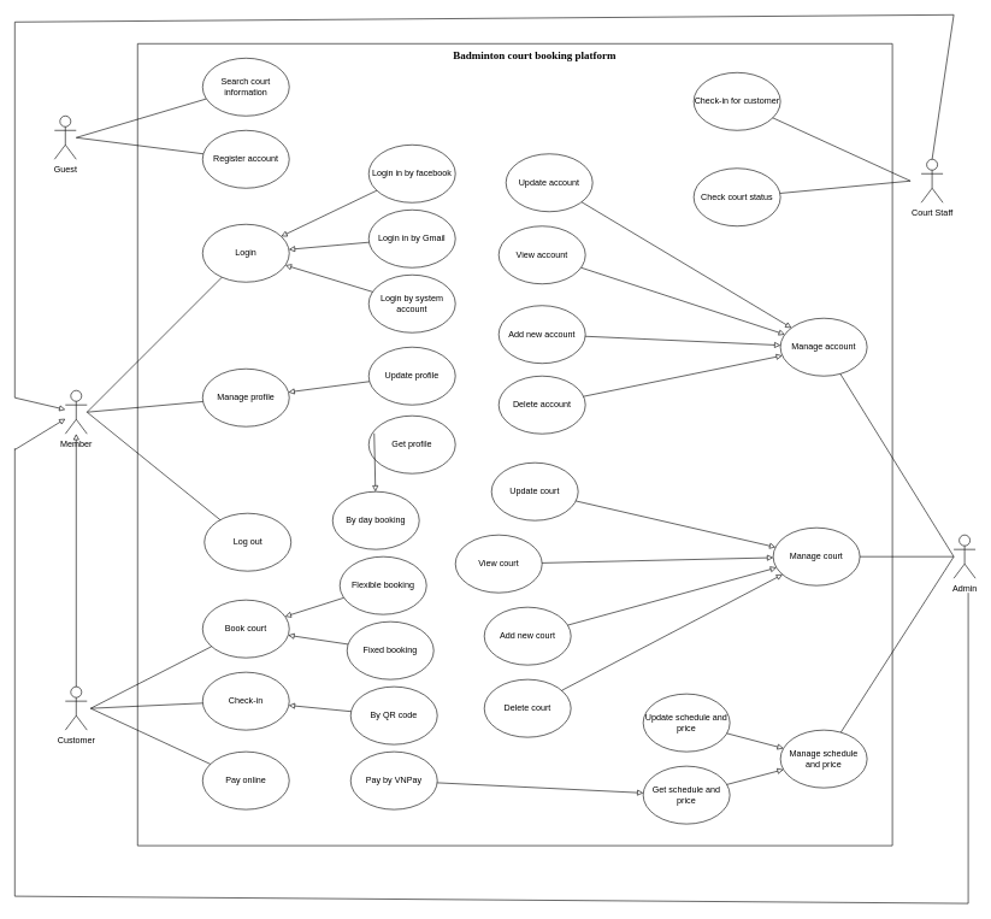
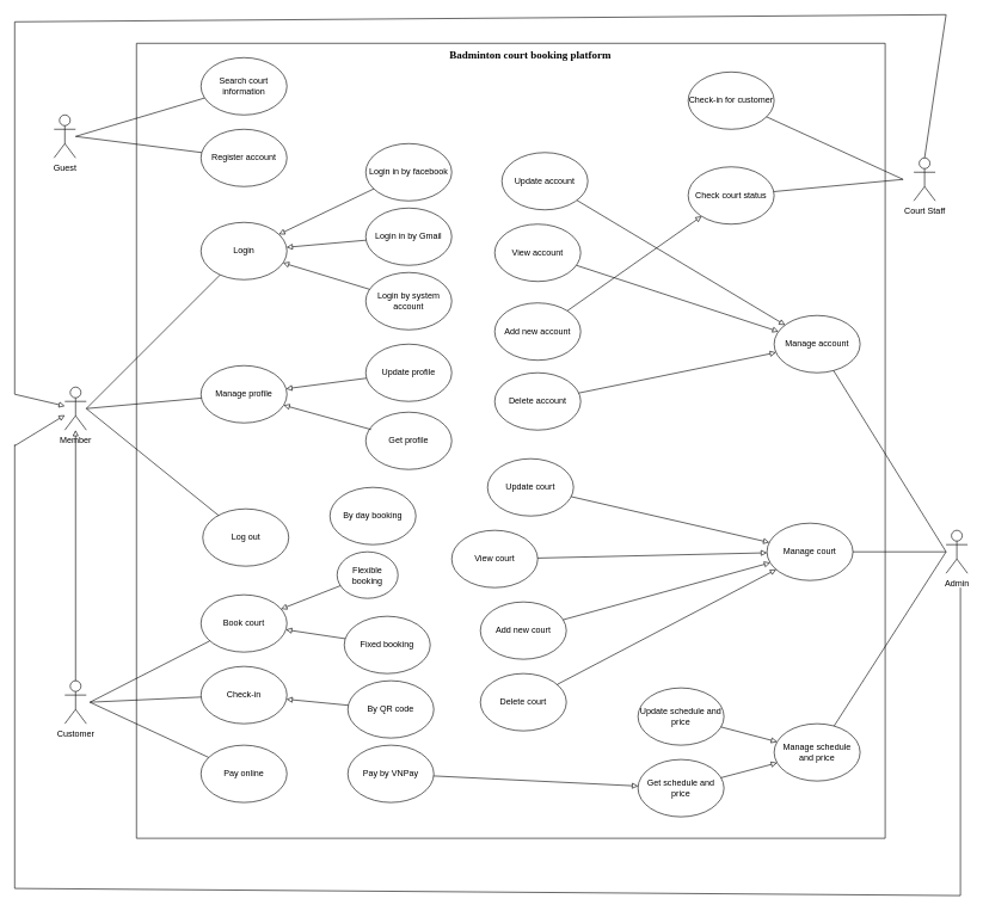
  <mxCell id="0" />
  <mxCell id="1" parent="0" />
  <mxCell id="2" value="" style="swimlane;startSize=0;" parent="1" vertex="1"><mxGeometry x="190" y="60" width="1045" height="1110" as="geometry"><mxRectangle x="165" y="70" width="50" height="40" as="alternateBounds" /></mxGeometry></mxCell>
  <mxCell id="3" value="&lt;div&gt;&lt;span style=&quot;background-color: rgb(255, 255, 255);&quot;&gt;&lt;font face=&quot;Times New Roman&quot;&gt;&lt;span style=&quot;font-size: 15px; white-space-collapse: preserve;&quot;&gt;&lt;b&gt;Badminton court booking platform&lt;/b&gt;&lt;/span&gt;&lt;/font&gt;&lt;br&gt;&lt;/span&gt;&lt;/div&gt;" style="text;html=1;align=center;verticalAlign=middle;whiteSpace=wrap;rounded=0;" parent="2" vertex="1"><mxGeometry x="370" y="-20" width="360" height="70" as="geometry" /></mxCell>
  <mxCell id="4" value="Book court" style="ellipse;whiteSpace=wrap;html=1;" parent="2" vertex="1"><mxGeometry x="90" y="770" width="120" height="80" as="geometry" /></mxCell>
  <mxCell id="5" value="Check-in" style="ellipse;whiteSpace=wrap;html=1;" parent="2" vertex="1"><mxGeometry x="90" y="870" width="120" height="80" as="geometry" /></mxCell>
  <mxCell id="6" value="Pay online" style="ellipse;whiteSpace=wrap;html=1;" parent="2" vertex="1"><mxGeometry x="90" y="980" width="120" height="80" as="geometry" /></mxCell>
  <mxCell id="7" value="" style="endArrow=none;html=1;rounded=0;" parent="2" target="4" edge="1"><mxGeometry width="50" height="50" relative="1" as="geometry"><mxPoint x="-65" y="920" as="sourcePoint" /><mxPoint x="-15" y="870" as="targetPoint" /></mxGeometry></mxCell>
  <mxCell id="8" value="" style="endArrow=none;html=1;rounded=0;" parent="2" target="5" edge="1"><mxGeometry width="50" height="50" relative="1" as="geometry"><mxPoint x="-65" y="920" as="sourcePoint" /><mxPoint x="-15" y="870" as="targetPoint" /></mxGeometry></mxCell>
  <mxCell id="9" value="" style="endArrow=none;html=1;rounded=0;" parent="2" target="6" edge="1"><mxGeometry width="50" height="50" relative="1" as="geometry"><mxPoint x="-65" y="920" as="sourcePoint" /><mxPoint x="-15" y="870" as="targetPoint" /></mxGeometry></mxCell>
  <mxCell id="10" value="Search court information" style="ellipse;whiteSpace=wrap;html=1;" parent="2" vertex="1"><mxGeometry x="90" y="20" width="120" height="80" as="geometry" /></mxCell>
  <mxCell id="11" value="Register account" style="ellipse;whiteSpace=wrap;html=1;" parent="2" vertex="1"><mxGeometry x="90" y="120" width="120" height="80" as="geometry" /></mxCell>
  <mxCell id="12" value="Guest" style="shape=umlActor;verticalLabelPosition=bottom;verticalAlign=top;html=1;outlineConnect=0;" parent="2" vertex="1"><mxGeometry x="-115" y="100" width="30" height="60" as="geometry" /></mxCell>
  <mxCell id="13" value="" style="endArrow=none;html=1;rounded=0;" parent="2" target="10" edge="1"><mxGeometry width="50" height="50" relative="1" as="geometry"><mxPoint x="-85" y="130" as="sourcePoint" /><mxPoint x="-35" y="80" as="targetPoint" /></mxGeometry></mxCell>
  <mxCell id="14" value="" style="endArrow=none;html=1;rounded=0;" parent="2" target="11" edge="1"><mxGeometry width="50" height="50" relative="1" as="geometry"><mxPoint x="-85" y="130" as="sourcePoint" /><mxPoint x="-35" y="80" as="targetPoint" /></mxGeometry></mxCell>
  <mxCell id="15" value="&lt;div style=&quot;text-align: start;&quot;&gt;Manage account&lt;/div&gt;" style="ellipse;whiteSpace=wrap;html=1;" parent="2" vertex="1"><mxGeometry x="890" y="380" width="120" height="80" as="geometry" /></mxCell>
  <mxCell id="16" value="Manage court" style="ellipse;whiteSpace=wrap;html=1;" parent="2" vertex="1"><mxGeometry x="880" y="670" width="120" height="80" as="geometry" /></mxCell>
  <mxCell id="17" value="Manage schedule and price" style="ellipse;whiteSpace=wrap;html=1;" parent="2" vertex="1"><mxGeometry x="890" y="950" width="120" height="80" as="geometry" /></mxCell>
  <mxCell id="18" value="Admin&lt;div&gt;&lt;br&gt;&lt;/div&gt;" style="shape=umlActor;verticalLabelPosition=bottom;verticalAlign=top;html=1;outlineConnect=0;" parent="2" vertex="1"><mxGeometry x="1130" y="680" width="30" height="60" as="geometry" /></mxCell>
  <mxCell id="19" value="" style="endArrow=none;html=1;rounded=0;" parent="2" target="15" edge="1"><mxGeometry width="50" height="50" relative="1" as="geometry"><mxPoint x="1130" y="710" as="sourcePoint" /><mxPoint x="1180" y="660" as="targetPoint" /></mxGeometry></mxCell>
  <mxCell id="20" value="" style="endArrow=none;html=1;rounded=0;" parent="2" target="16" edge="1"><mxGeometry width="50" height="50" relative="1" as="geometry"><mxPoint x="1130" y="710" as="sourcePoint" /><mxPoint x="1180" y="660" as="targetPoint" /></mxGeometry></mxCell>
  <mxCell id="21" value="" style="endArrow=none;html=1;rounded=0;" parent="2" source="17" edge="1"><mxGeometry width="50" height="50" relative="1" as="geometry"><mxPoint x="1080" y="760" as="sourcePoint" /><mxPoint x="1130" y="710" as="targetPoint" /></mxGeometry></mxCell>
  <mxCell id="22" value="Login in by Gmail" style="ellipse;whiteSpace=wrap;html=1;" parent="2" vertex="1"><mxGeometry x="320" y="230" width="120" height="80" as="geometry" /></mxCell>
  <mxCell id="23" value="Login" style="ellipse;whiteSpace=wrap;html=1;" parent="2" vertex="1"><mxGeometry x="90" y="250" width="120" height="80" as="geometry" /></mxCell>
  <mxCell id="24" value="Log out" style="ellipse;whiteSpace=wrap;html=1;" parent="2" vertex="1"><mxGeometry x="92.5" y="650" width="120" height="80" as="geometry" /></mxCell>
  <mxCell id="25" value="Manage profile" style="ellipse;whiteSpace=wrap;html=1;" parent="2" vertex="1"><mxGeometry x="90" y="450" width="120" height="80" as="geometry" /></mxCell>
  <mxCell id="26" value="Update profile" style="ellipse;whiteSpace=wrap;html=1;" parent="2" vertex="1"><mxGeometry x="320" y="420" width="120" height="80" as="geometry" /></mxCell>
  <mxCell id="27" value="Get profile" style="ellipse;whiteSpace=wrap;html=1;" parent="2" vertex="1"><mxGeometry x="320" y="515" width="120" height="80" as="geometry" /></mxCell>
  <mxCell id="28" value="" style="endArrow=block;html=1;rounded=0;endFill=0;" parent="2" source="26" target="25" edge="1"><mxGeometry width="50" height="50" relative="1" as="geometry"><mxPoint x="280" y="640" as="sourcePoint" /><mxPoint x="330" y="590" as="targetPoint" /></mxGeometry></mxCell>
- <mxCell id="29" value="" style="endArrow=block;html=1;rounded=0;endFill=0;exitX=0.063;exitY=0.303;exitDx=0;exitDy=0;exitPerimeter=0;" parent="2" source="27" target="65" edge="1"><mxGeometry width="50" height="50" relative="1" as="geometry"><mxPoint x="275" y="475" as="sourcePoint" /><mxPoint x="205" y="495" as="targetPoint" /></mxGeometry></mxCell>
+ <mxCell id="29" value="" style="endArrow=block;html=1;rounded=0;endFill=0;exitX=0.063;exitY=0.303;exitDx=0;exitDy=0;exitPerimeter=0;" parent="2" source="27" target="25" edge="1"><mxGeometry width="50" height="50" relative="1" as="geometry"><mxPoint x="275" y="475" as="sourcePoint" /><mxPoint x="205" y="495" as="targetPoint" /></mxGeometry></mxCell>
  <mxCell id="30" value="Member" style="shape=umlActor;verticalLabelPosition=bottom;verticalAlign=top;html=1;outlineConnect=0;" parent="2" vertex="1"><mxGeometry x="-100" y="480" width="30" height="60" as="geometry" /></mxCell>
  <mxCell id="31" value="" style="endArrow=none;html=1;rounded=0;" parent="2" target="23" edge="1"><mxGeometry width="50" height="50" relative="1" as="geometry"><mxPoint x="-70" y="510" as="sourcePoint" /><mxPoint x="-20" y="460" as="targetPoint" /></mxGeometry></mxCell>
  <mxCell id="32" value="" style="endArrow=none;html=1;rounded=0;" parent="2" target="24" edge="1"><mxGeometry width="50" height="50" relative="1" as="geometry"><mxPoint x="-70" y="510" as="sourcePoint" /><mxPoint x="-20" y="460" as="targetPoint" /></mxGeometry></mxCell>
  <mxCell id="33" value="" style="endArrow=none;html=1;rounded=0;" parent="2" target="25" edge="1"><mxGeometry width="50" height="50" relative="1" as="geometry"><mxPoint x="-70" y="510" as="sourcePoint" /><mxPoint x="-20" y="460" as="targetPoint" /></mxGeometry></mxCell>
  <mxCell id="34" value="Login by system account" style="ellipse;whiteSpace=wrap;html=1;" parent="2" vertex="1"><mxGeometry x="320" y="320" width="120" height="80" as="geometry" /></mxCell>
  <mxCell id="35" value="Login in by facebook" style="ellipse;whiteSpace=wrap;html=1;" parent="2" vertex="1"><mxGeometry x="320" y="140" width="120" height="80" as="geometry" /></mxCell>
  <mxCell id="36" value="" style="endArrow=block;html=1;rounded=0;endFill=0;" parent="2" source="35" target="23" edge="1"><mxGeometry width="50" height="50" relative="1" as="geometry"><mxPoint x="306.524" y="213.571" as="sourcePoint" /><mxPoint x="205" y="495" as="targetPoint" /></mxGeometry></mxCell>
  <mxCell id="37" value="" style="endArrow=block;html=1;rounded=0;endFill=0;" parent="2" source="22" target="23" edge="1"><mxGeometry width="50" height="50" relative="1" as="geometry"><mxPoint x="285" y="485" as="sourcePoint" /><mxPoint x="215" y="505" as="targetPoint" /></mxGeometry></mxCell>
  <mxCell id="38" value="" style="endArrow=block;html=1;rounded=0;endFill=0;" parent="2" source="34" target="23" edge="1"><mxGeometry width="50" height="50" relative="1" as="geometry"><mxPoint x="295" y="495" as="sourcePoint" /><mxPoint x="225" y="515" as="targetPoint" /></mxGeometry></mxCell>
  <mxCell id="39" value="Pay by VNPay" style="ellipse;whiteSpace=wrap;html=1;" parent="2" vertex="1"><mxGeometry x="295" y="980" width="120" height="80" as="geometry" /></mxCell>
  <mxCell id="40" value="" style="endArrow=block;html=1;rounded=0;endFill=0;" parent="2" source="39" target="42" edge="1"><mxGeometry width="50" height="50" relative="1" as="geometry"><mxPoint x="258" y="559" as="sourcePoint" /><mxPoint x="195" y="532" as="targetPoint" /></mxGeometry></mxCell>
  <mxCell id="41" value="Update schedule and price" style="ellipse;whiteSpace=wrap;html=1;" parent="2" vertex="1"><mxGeometry x="700" y="900" width="120" height="80" as="geometry" /></mxCell>
  <mxCell id="42" value="Get schedule and price" style="ellipse;whiteSpace=wrap;html=1;" parent="2" vertex="1"><mxGeometry x="700" y="1000" width="120" height="80" as="geometry" /></mxCell>
  <mxCell id="43" value="" style="endArrow=block;html=1;rounded=0;endFill=0;" parent="2" source="41" target="17" edge="1"><mxGeometry width="50" height="50" relative="1" as="geometry"><mxPoint x="310" y="986" as="sourcePoint" /><mxPoint x="215" y="1014" as="targetPoint" /></mxGeometry></mxCell>
  <mxCell id="44" value="Update court" style="ellipse;whiteSpace=wrap;html=1;" parent="2" vertex="1"><mxGeometry x="490" y="580" width="120" height="80" as="geometry" /></mxCell>
  <mxCell id="45" value="View court" style="ellipse;whiteSpace=wrap;html=1;" parent="2" vertex="1"><mxGeometry x="440" y="680" width="120" height="80" as="geometry" /></mxCell>
  <mxCell id="46" value="" style="endArrow=block;html=1;rounded=0;endFill=0;" parent="2" source="44" target="16" edge="1"><mxGeometry width="50" height="50" relative="1" as="geometry"><mxPoint x="220" y="666" as="sourcePoint" /><mxPoint x="794" y="646" as="targetPoint" /></mxGeometry></mxCell>
  <mxCell id="47" value="Add new court" style="ellipse;whiteSpace=wrap;html=1;" parent="2" vertex="1"><mxGeometry x="480" y="780" width="120" height="80" as="geometry" /></mxCell>
  <mxCell id="48" value="Delete court" style="ellipse;whiteSpace=wrap;html=1;" parent="2" vertex="1"><mxGeometry x="480" y="880" width="120" height="80" as="geometry" /></mxCell>
  <mxCell id="49" value="" style="endArrow=block;html=1;rounded=0;endFill=0;" parent="2" source="47" target="16" edge="1"><mxGeometry width="50" height="50" relative="1" as="geometry"><mxPoint x="110" y="856" as="sourcePoint" /><mxPoint x="684" y="836" as="targetPoint" /></mxGeometry></mxCell>
  <mxCell id="50" value="" style="endArrow=block;html=1;rounded=0;endFill=0;" parent="2" source="45" target="16" edge="1"><mxGeometry width="50" height="50" relative="1" as="geometry"><mxPoint x="702" y="649" as="sourcePoint" /><mxPoint x="908" y="791" as="targetPoint" /></mxGeometry></mxCell>
  <mxCell id="51" value="" style="endArrow=block;html=1;rounded=0;endFill=0;" parent="2" source="48" target="16" edge="1"><mxGeometry width="50" height="50" relative="1" as="geometry"><mxPoint x="712" y="659" as="sourcePoint" /><mxPoint x="918" y="801" as="targetPoint" /></mxGeometry></mxCell>
  <mxCell id="52" value="Update account" style="ellipse;whiteSpace=wrap;html=1;" parent="2" vertex="1"><mxGeometry x="510" y="152.5" width="120" height="80" as="geometry" /></mxCell>
  <mxCell id="53" value="View account" style="ellipse;whiteSpace=wrap;html=1;" parent="2" vertex="1"><mxGeometry x="500" y="252.5" width="120" height="80" as="geometry" /></mxCell>
  <mxCell id="54" value="" style="endArrow=block;html=1;rounded=0;endFill=0;" parent="2" source="52" target="15" edge="1"><mxGeometry width="50" height="50" relative="1" as="geometry"><mxPoint x="240" y="268.5" as="sourcePoint" /><mxPoint x="835" y="346.5" as="targetPoint" /></mxGeometry></mxCell>
  <mxCell id="55" value="Add new account" style="ellipse;whiteSpace=wrap;html=1;" parent="2" vertex="1"><mxGeometry x="500" y="362.5" width="120" height="80" as="geometry" /></mxCell>
  <mxCell id="56" value="Delete account" style="ellipse;whiteSpace=wrap;html=1;" parent="2" vertex="1"><mxGeometry x="500" y="460" width="120" height="80" as="geometry" /></mxCell>
- <mxCell id="57" value="" style="endArrow=block;html=1;rounded=0;endFill=0;" parent="2" source="55" target="15" edge="1"><mxGeometry width="50" height="50" relative="1" as="geometry"><mxPoint x="130" y="458.5" as="sourcePoint" /><mxPoint x="821" y="377.5" as="targetPoint" /></mxGeometry></mxCell>
+ <mxCell id="57" value="" style="endArrow=block;html=1;rounded=0;endFill=0;" parent="2" source="55" target="62" edge="1"><mxGeometry width="50" height="50" relative="1" as="geometry"><mxPoint x="130" y="458.5" as="sourcePoint" /><mxPoint x="821" y="377.5" as="targetPoint" /></mxGeometry></mxCell>
  <mxCell id="58" value="" style="endArrow=block;html=1;rounded=0;endFill=0;" parent="2" source="53" target="15" edge="1"><mxGeometry width="50" height="50" relative="1" as="geometry"><mxPoint x="722" y="251.5" as="sourcePoint" /><mxPoint x="824" y="358.5" as="targetPoint" /></mxGeometry></mxCell>
  <mxCell id="59" value="" style="endArrow=block;html=1;rounded=0;endFill=0;" parent="2" source="56" target="15" edge="1"><mxGeometry width="50" height="50" relative="1" as="geometry"><mxPoint x="732" y="261.5" as="sourcePoint" /><mxPoint x="828" y="392.5" as="targetPoint" /></mxGeometry></mxCell>
  <mxCell id="60" value="" style="endArrow=block;html=1;rounded=0;endFill=0;" parent="2" source="42" target="17" edge="1"><mxGeometry width="50" height="50" relative="1" as="geometry"><mxPoint x="806" y="954" as="sourcePoint" /><mxPoint x="894" y="976" as="targetPoint" /></mxGeometry></mxCell>
  <mxCell id="61" value="Check-in for customer" style="ellipse;whiteSpace=wrap;html=1;" parent="2" vertex="1"><mxGeometry x="770" y="40" width="120" height="80" as="geometry" /></mxCell>
  <mxCell id="62" value="Check court status" style="ellipse;whiteSpace=wrap;html=1;" parent="2" vertex="1"><mxGeometry x="770" y="172.5" width="120" height="80" as="geometry" /></mxCell>
  <mxCell id="63" value="" style="endArrow=none;html=1;rounded=0;" parent="2" target="61" edge="1"><mxGeometry width="50" height="50" relative="1" as="geometry"><mxPoint x="1070" y="190" as="sourcePoint" /><mxPoint x="1120" y="140" as="targetPoint" /></mxGeometry></mxCell>
  <mxCell id="64" value="" style="endArrow=none;html=1;rounded=0;" parent="2" target="62" edge="1"><mxGeometry width="50" height="50" relative="1" as="geometry"><mxPoint x="1070" y="190" as="sourcePoint" /><mxPoint x="1120" y="140" as="targetPoint" /></mxGeometry></mxCell>
  <mxCell id="65" value="By day booking" style="ellipse;whiteSpace=wrap;html=1;" vertex="1" parent="2"><mxGeometry x="270" y="620" width="120" height="80" as="geometry" /></mxCell>
- <mxCell id="66" value="Flexible booking" style="ellipse;whiteSpace=wrap;html=1;" vertex="1" parent="2"><mxGeometry x="280" y="710" width="120" height="80" as="geometry" /></mxCell>
+ <mxCell id="66" value="Flexible booking" style="ellipse;whiteSpace=wrap;html=1;" vertex="1" parent="2"><mxGeometry x="280" y="710" width="85" height="65" as="geometry" /></mxCell>
  <mxCell id="67" value="Fixed&lt;span style=&quot;background-color: initial;&quot;&gt;&amp;nbsp;booking&lt;/span&gt;" style="ellipse;whiteSpace=wrap;html=1;" vertex="1" parent="2"><mxGeometry x="290" y="800" width="120" height="80" as="geometry" /></mxCell>
  <mxCell id="68" value="" style="endArrow=block;html=1;rounded=0;endFill=0;" edge="1" parent="2" source="66" target="4"><mxGeometry width="50" height="50" relative="1" as="geometry"><mxPoint x="305" y="1030" as="sourcePoint" /><mxPoint x="220" y="1030" as="targetPoint" /></mxGeometry></mxCell>
  <mxCell id="69" value="" style="endArrow=block;html=1;rounded=0;endFill=0;" edge="1" parent="2" source="67" target="4"><mxGeometry width="50" height="50" relative="1" as="geometry"><mxPoint x="315" y="1040" as="sourcePoint" /><mxPoint x="203" y="891" as="targetPoint" /></mxGeometry></mxCell>
  <mxCell id="70" value="By QR code" style="ellipse;whiteSpace=wrap;html=1;" vertex="1" parent="2"><mxGeometry x="295" y="890" width="120" height="80" as="geometry" /></mxCell>
  <mxCell id="71" value="" style="endArrow=block;html=1;rounded=0;endFill=0;" edge="1" parent="2" source="70" target="5"><mxGeometry width="50" height="50" relative="1" as="geometry"><mxPoint x="305" y="1030" as="sourcePoint" /><mxPoint x="220" y="1030" as="targetPoint" /></mxGeometry></mxCell>
  <mxCell id="72" value="Customer" style="shape=umlActor;verticalLabelPosition=bottom;verticalAlign=top;html=1;outlineConnect=0;" parent="1" vertex="1"><mxGeometry x="90" y="950" width="30" height="60" as="geometry" /></mxCell>
  <mxCell id="73" value="" style="endArrow=block;html=1;rounded=0;endFill=0;" parent="1" source="72" target="30" edge="1"><mxGeometry width="50" height="50" relative="1" as="geometry"><mxPoint x="458" y="629" as="sourcePoint" /><mxPoint x="395" y="602" as="targetPoint" /></mxGeometry></mxCell>
  <mxCell id="74" value="" style="endArrow=none;html=1;rounded=0;exitX=0.5;exitY=0;exitDx=0;exitDy=0;exitPerimeter=0;" parent="1" source="82" edge="1"><mxGeometry width="50" height="50" relative="1" as="geometry"><mxPoint x="1320" y="450" as="sourcePoint" /><mxPoint x="1320" y="20" as="targetPoint" /></mxGeometry></mxCell>
  <mxCell id="75" value="" style="endArrow=none;html=1;rounded=0;" parent="1" edge="1"><mxGeometry width="50" height="50" relative="1" as="geometry"><mxPoint x="20" y="30" as="sourcePoint" /><mxPoint x="1320" y="20" as="targetPoint" /></mxGeometry></mxCell>
  <mxCell id="76" value="" style="endArrow=none;html=1;rounded=0;" parent="1" edge="1"><mxGeometry width="50" height="50" relative="1" as="geometry"><mxPoint x="20" y="550" as="sourcePoint" /><mxPoint x="20" y="30" as="targetPoint" /></mxGeometry></mxCell>
  <mxCell id="77" value="" style="endArrow=block;html=1;rounded=0;endFill=0;" parent="1" target="30" edge="1"><mxGeometry width="50" height="50" relative="1" as="geometry"><mxPoint x="20" y="550" as="sourcePoint" /><mxPoint x="405" y="612" as="targetPoint" /></mxGeometry></mxCell>
  <mxCell id="78" value="" style="endArrow=none;html=1;rounded=0;" parent="1" edge="1"><mxGeometry width="50" height="50" relative="1" as="geometry"><mxPoint x="1340" y="1250" as="sourcePoint" /><mxPoint x="1340" y="820" as="targetPoint" /></mxGeometry></mxCell>
  <mxCell id="79" value="" style="endArrow=none;html=1;rounded=0;" parent="1" edge="1"><mxGeometry width="50" height="50" relative="1" as="geometry"><mxPoint x="20" y="1240" as="sourcePoint" /><mxPoint x="1340" y="1250" as="targetPoint" /></mxGeometry></mxCell>
  <mxCell id="80" value="" style="endArrow=none;html=1;rounded=0;" parent="1" edge="1"><mxGeometry width="50" height="50" relative="1" as="geometry"><mxPoint x="20" y="1240" as="sourcePoint" /><mxPoint x="20" y="620" as="targetPoint" /></mxGeometry></mxCell>
  <mxCell id="81" value="" style="endArrow=block;html=1;rounded=0;endFill=0;" parent="1" target="30" edge="1"><mxGeometry width="50" height="50" relative="1" as="geometry"><mxPoint x="20" y="622" as="sourcePoint" /><mxPoint x="415" y="622" as="targetPoint" /></mxGeometry></mxCell>
  <mxCell id="82" value="Court Staff" style="shape=umlActor;verticalLabelPosition=bottom;verticalAlign=top;html=1;outlineConnect=0;" parent="1" vertex="1"><mxGeometry x="1275" y="220" width="30" height="60" as="geometry" /></mxCell>
